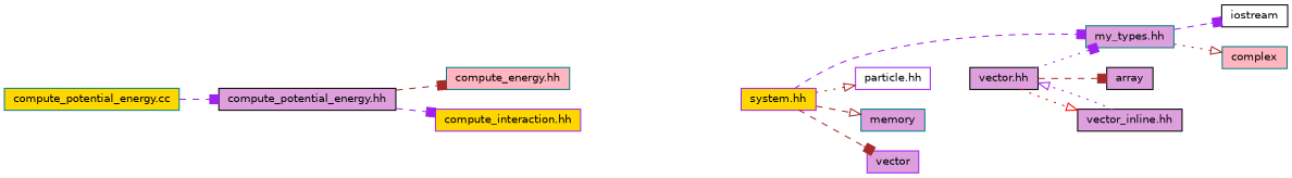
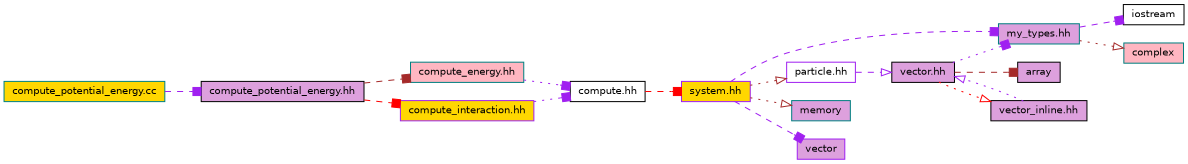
  digraph {
    rankdir=LR
    node [color=black fillcolor=plum fontname=Helvetica fontsize=10 shape=record style=filled]
    edge [arrowhead=box color=purple fontname=Helvetica fontsize=10 labelfontname=Helvetica labelfontsize=10 style=dashed]
    n1 [color=teal fillcolor=gold fontcolor=black height=0.2 label="compute_potential_energy.cc" width=0.4]
    n2 [height=0.2 label="compute_potential_energy.hh" width=0.4]
    n3 [color=teal fillcolor=lightpink height=0.2 label="compute_energy.hh" width=0.4]
    n4 [color=purple fillcolor=gold height=0.2 label="compute_interaction.hh" width=0.4]
+   n5 [fillcolor=white height=0.2 label="compute.hh" width=0.4]
    n6 [color=purple fillcolor=gold height=0.2 label="system.hh" width=0.4]
    n7 [color=teal height=0.2 label="my_types.hh" width=0.4]
    n8 [color=purple fillcolor=white height=0.2 label="particle.hh" width=0.4]
    n9 [color=teal height=0.2 label=memory width=0.4]
    n10 [color=purple height=0.2 label=vector width=0.4]
    n11 [fillcolor=white height=0.2 label=iostream width=0.4]
    n12 [color=teal fillcolor=lightpink height=0.2 label=complex width=0.4]
    n13 [height=0.2 label="vector.hh" width=0.4]
    n14 [height=0.2 label=array width=0.4]
    n15 [height=0.2 label="vector_inline.hh" width=0.4]
    n1 -> n2
    n2 -> n3 [color=brown]
-   n2 -> n4
+   n2 -> n4 [color=red]
+   n3 -> n5 [style=dotted]
+   n4 -> n5 [style=dotted]
+   n5 -> n6 [color=red]
    n6 -> n7
    n6 -> n8 [arrowhead=onormal color=brown style=dotted]
-   n6 -> n9 [arrowhead=onormal color=brown]
-   n6 -> n10 [color=brown]
+   n6 -> n9 [arrowhead=onormal color=brown style=dotted]
+   n6 -> n10
    n7 -> n11
    n7 -> n12 [arrowhead=onormal color=brown style=dotted]
+   n8 -> n13 [arrowhead=onormal]
    n13 -> n7 [style=dotted]
    n13 -> n14 [color=brown]
    n13 -> n15 [arrowhead=onormal color=red style=dotted]
    n15 -> n13 [arrowhead=onormal style=dotted]
  }
